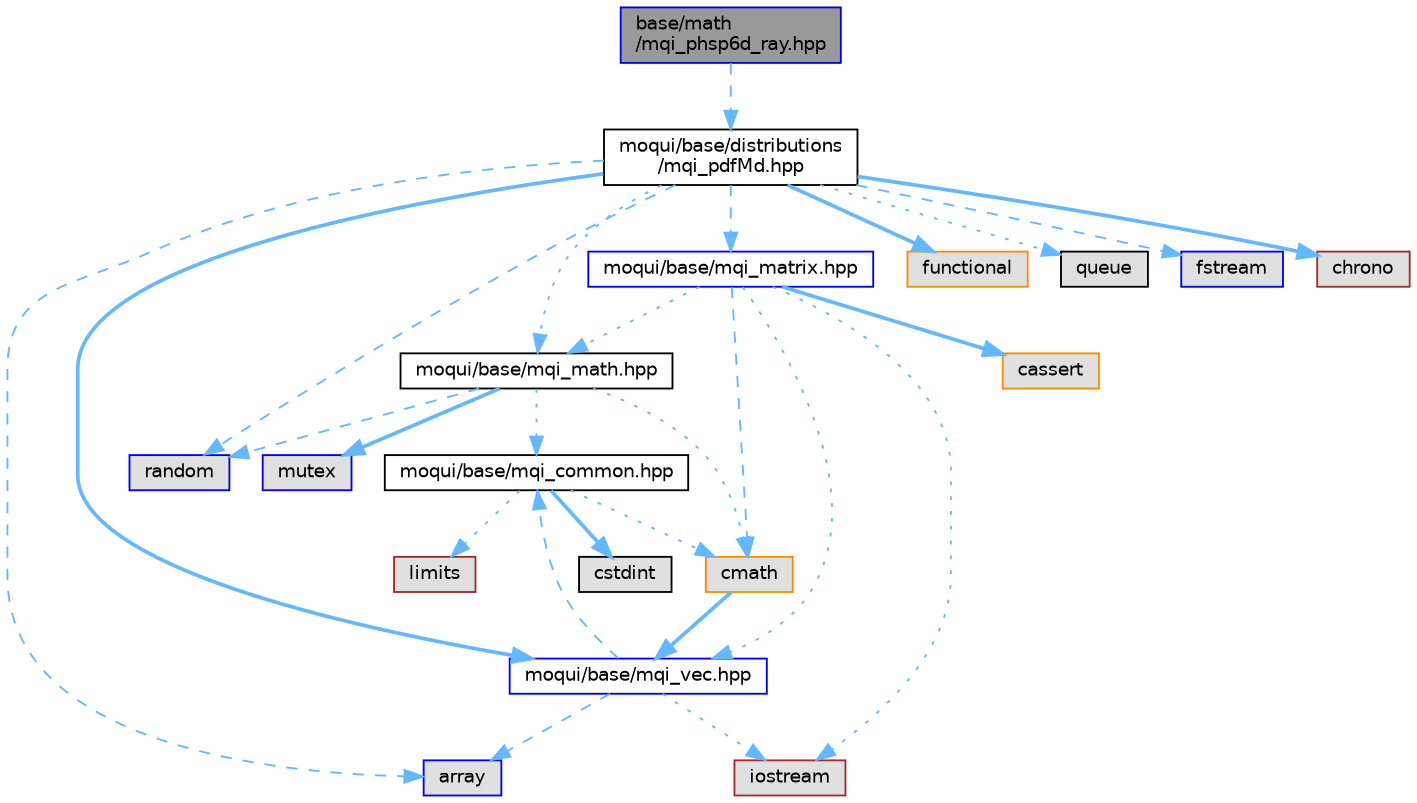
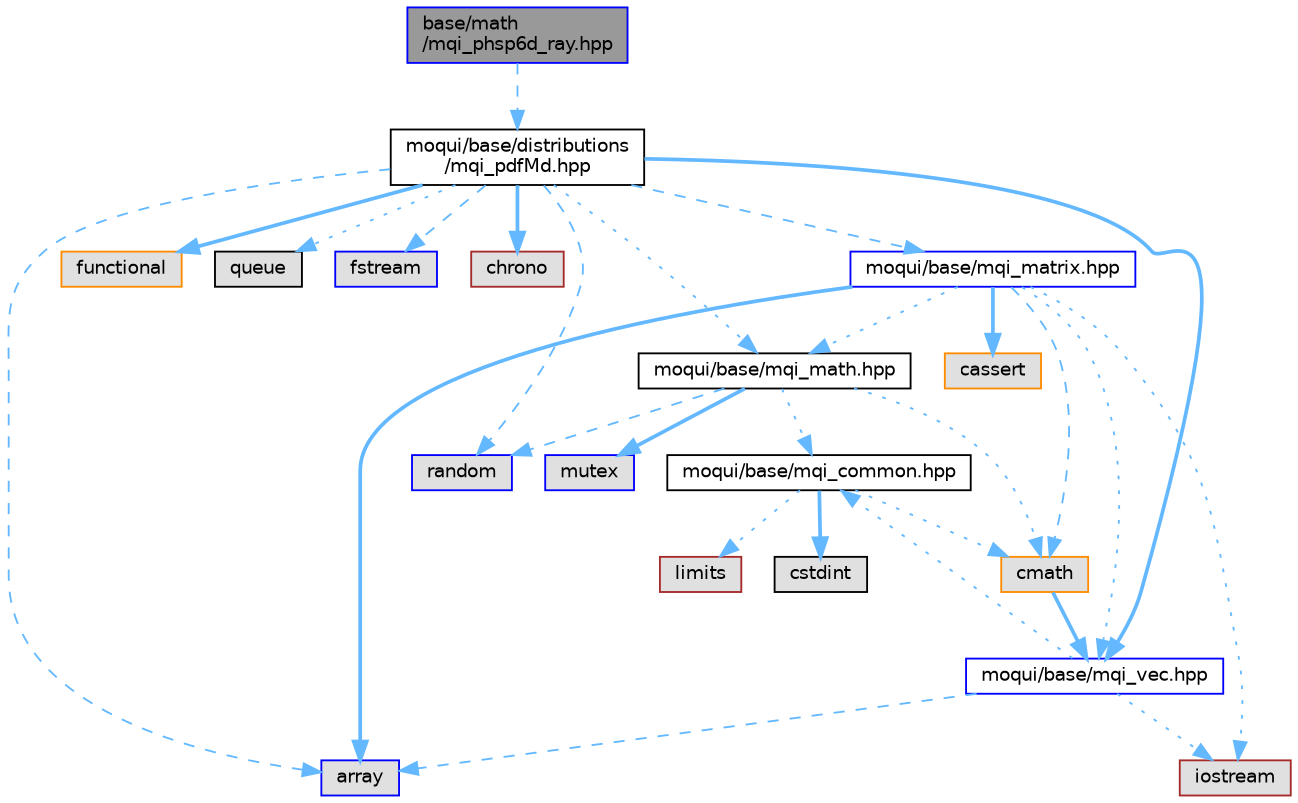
  digraph {
    node [color=blue fillcolor="#E0E0E0" fontname=Helvetica fontsize=10 shape=box style=filled]
    edge [color=steelblue1 fontname=Helvetica fontsize=10 labelfontname=Helvetica labelfontsize=10 style=dotted]
    n1 [fillcolor=grey60 fontcolor=black height=0.2 label="base/math\l/mqi_phsp6d_ray.hpp" width=0.4]
    n2 [color=black fillcolor=white height=0.2 label="moqui/base/distributions\l/mqi_pdfMd.hpp" width=0.4]
    n3 [height=0.2 label=random width=0.4]
    n4 [color=darkorange height=0.2 label=functional width=0.4]
    n5 [color=black height=0.2 label=queue width=0.4]
    n6 [height=0.2 label=fstream width=0.4]
    n7 [color=brown height=0.2 label=chrono width=0.4]
    n8 [height=0.2 label=array width=0.4]
    n9 [color=black fillcolor=white height=0.2 label="moqui/base/mqi_math.hpp" width=0.4]
    n10 [fillcolor=white height=0.2 label="moqui/base/mqi_vec.hpp" width=0.4]
    n11 [fillcolor=white height=0.2 label="moqui/base/mqi_matrix.hpp" width=0.4]
    n12 [color=brown height=0.2 label=iostream width=0.4]
    n13 [color=black fillcolor=white height=0.2 label="moqui/base/mqi_common.hpp" width=0.4]
    n14 [color=darkorange height=0.2 label=cmath width=0.4]
    n15 [height=0.2 label=mutex width=0.4]
    n16 [color=darkorange height=0.2 label=cassert width=0.4]
    n17 [color=black height=0.2 label=cstdint width=0.4]
    n18 [color=brown height=0.2 label=limits width=0.4]
    n1 -> n2 [style=dashed]
    n2 -> n3 [style=dashed]
    n2 -> n4 [style=bold]
    n2 -> n5
    n2 -> n6 [style=dashed]
    n2 -> n7 [style=bold]
    n2 -> n8 [style=dashed]
    n2 -> n9
    n2 -> n10 [style=bold]
    n2 -> n11 [style=dashed]
    n9 -> n3 [style=dashed]
    n9 -> n13
    n9 -> n14
    n9 -> n15 [style=bold]
    n10 -> n8 [style=dashed]
    n10 -> n12
-   n10 -> n13 [style=dashed]
+   n10 -> n13
+   n11 -> n8 [style=bold]
    n11 -> n9
    n11 -> n10
    n11 -> n12
    n11 -> n14 [style=dashed]
    n11 -> n16 [style=bold]
    n13 -> n14
    n13 -> n17 [style=bold]
    n13 -> n18
    n14 -> n10 [style=bold]
  }
